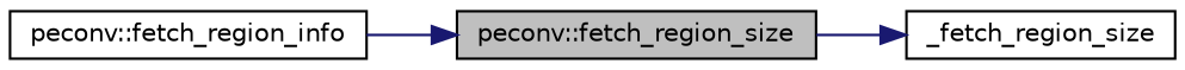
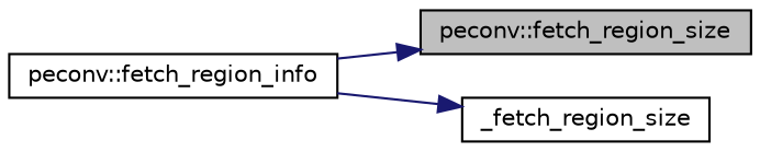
  digraph {
    rankdir=LR
    node [color=black fillcolor=white fontname=Helvetica fontsize=10 shape=record style=filled]
    edge [color=midnightblue fontname=Helvetica fontsize=10 labelfontname=Helvetica labelfontsize=10 style=solid]
    n1 [fillcolor=grey75 fontcolor=black height=0.2 label="peconv::fetch_region_size" width=0.4]
    n2 [height=0.2 label=_fetch_region_size width=0.4]
    n3 [height=0.2 label="peconv::fetch_region_info" width=0.4]
-   n1 -> n2
+   n3 -> n2
    n3 -> n1
  }
